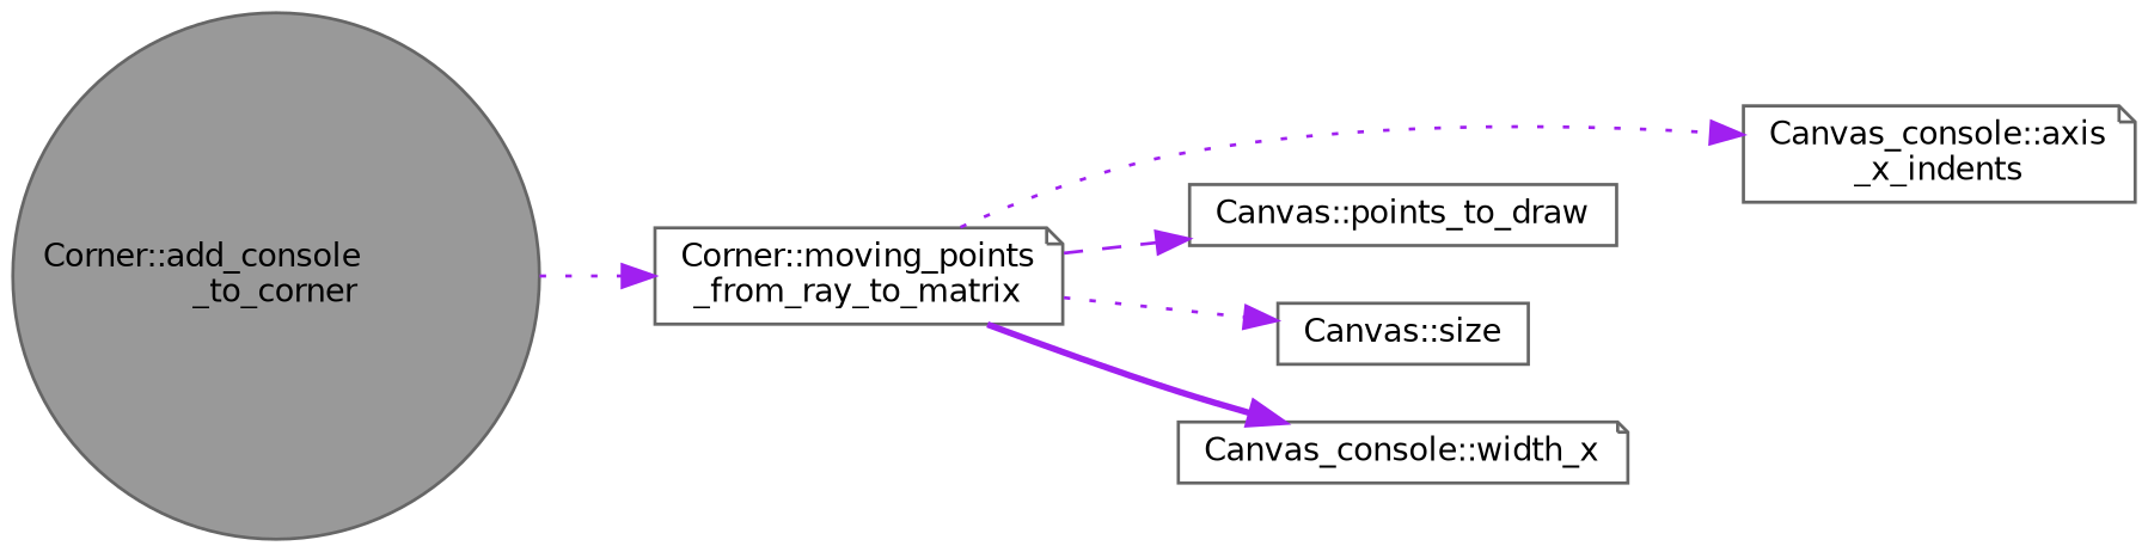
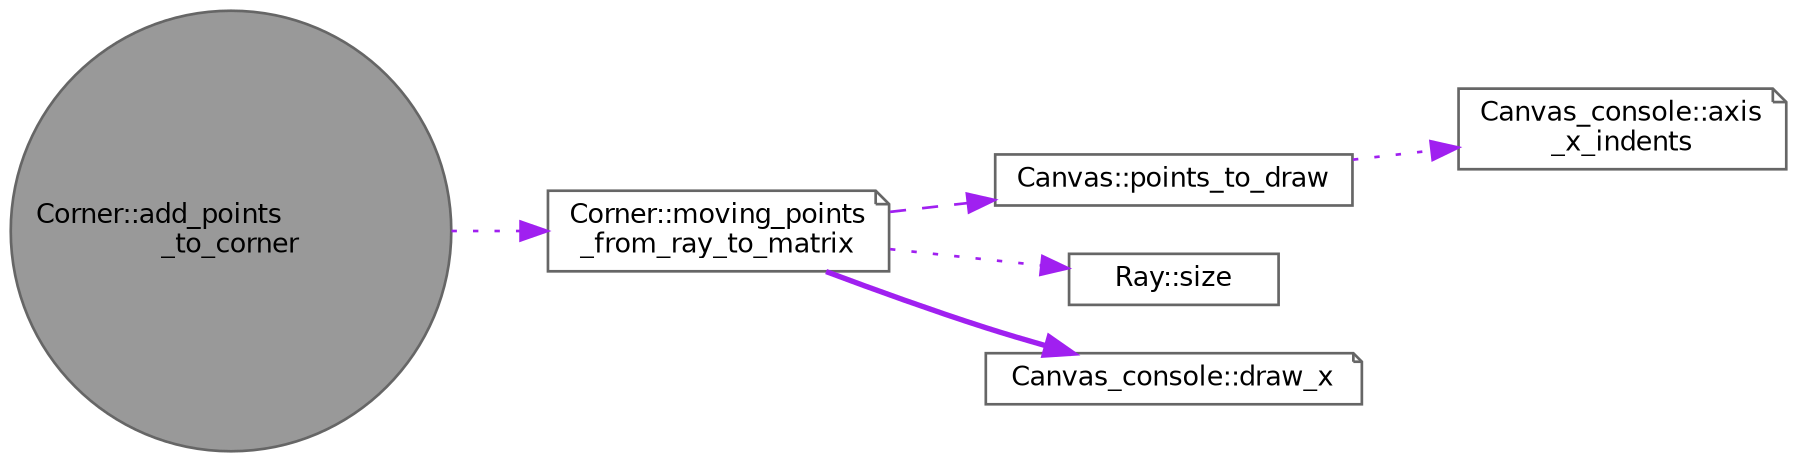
  digraph {
    rankdir=LR
    node [color=grey40 fillcolor=white fontname=Helvetica fontsize=10 shape=note style=filled]
    edge [color=purple fontname=Helvetica fontsize=10 labelfontname=Helvetica labelfontsize=10 style=dotted]
-   n1 [color=gray40 fillcolor=grey60 fontcolor=black height=0.2 label="Corner::add_console\l_to_corner" shape=circle width=0.4]
+   n1 [color=gray40 fillcolor=grey60 fontcolor=black height=0.2 label="Corner::add_points\l_to_corner" shape=circle width=0.4]
    n2 [height=0.2 label="Corner::moving_points\l_from_ray_to_matrix" width=0.4]
    n3 [height=0.2 label="Canvas_console::axis\l_x_indents" width=0.4]
    n4 [height=0.2 label="Canvas::points_to_draw" shape=box width=0.4]
-   n5 [height=0.2 label="Canvas::size" shape=box width=0.4]
-   n6 [height=0.2 label="Canvas_console::width_x" width=0.4]
+   n5 [height=0.2 label="Ray::size" shape=box width=0.4]
+   n6 [height=0.2 label="Canvas_console::draw_x" width=0.4]
    n1 -> n2
-   n2 -> n3
+   n4 -> n3
    n2 -> n4 [style=dashed]
    n2 -> n5
    n2 -> n6 [style=bold]
  }
